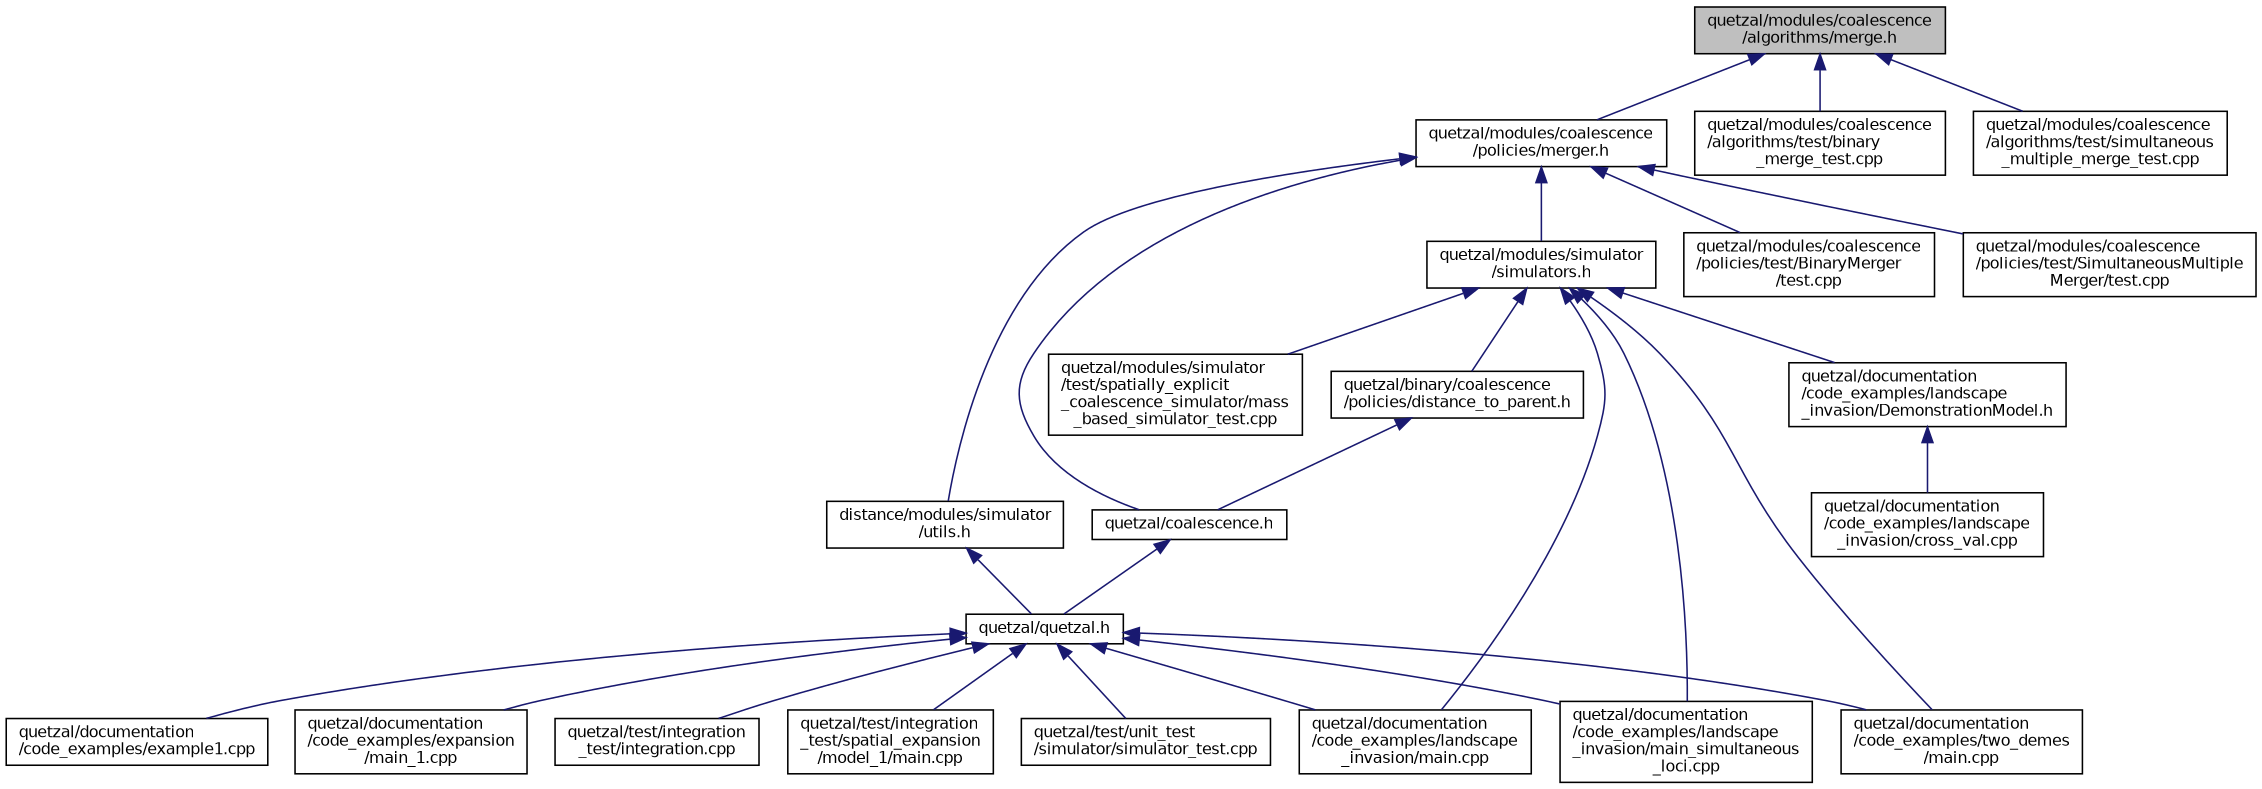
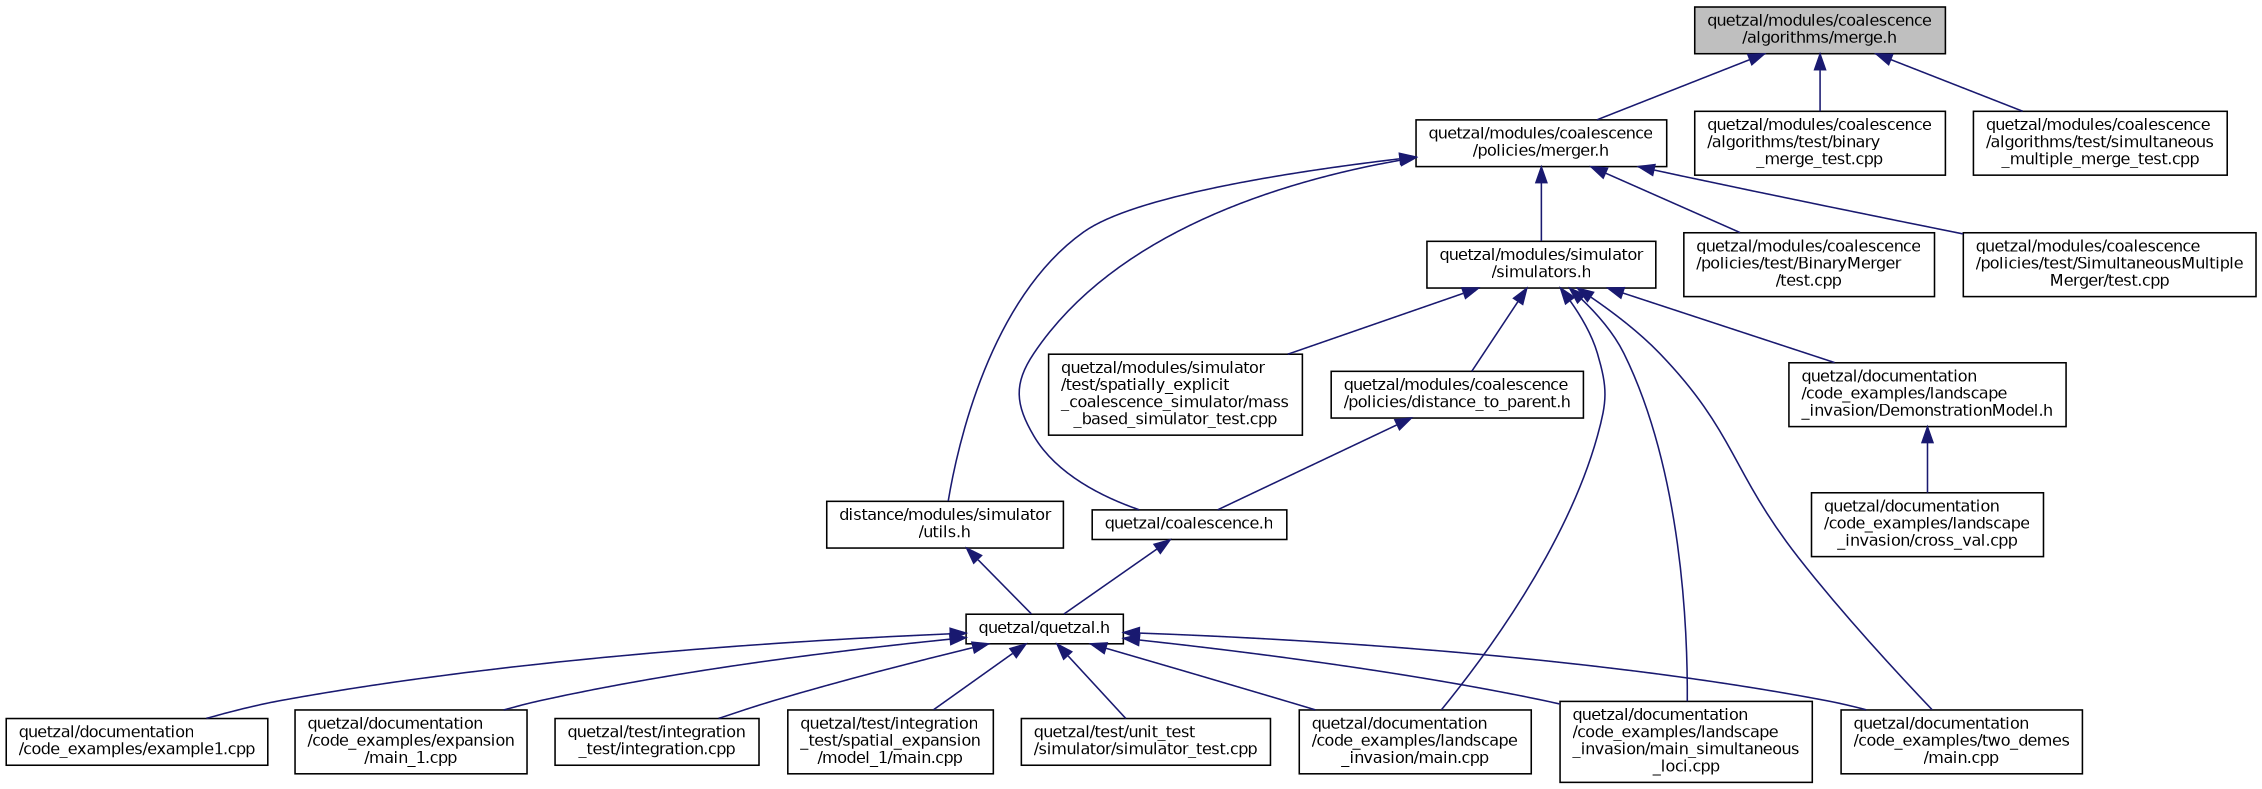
  digraph {
    node [color=black fillcolor=white fontname=Helvetica fontsize=10 shape=record style=filled]
    edge [color=midnightblue dir=back fontname=Helvetica fontsize=10 labelfontname=Helvetica labelfontsize=10 style=solid]
    n1 [fillcolor=grey75 fontcolor=black height=0.2 label="quetzal/modules/coalescence\l/algorithms/merge.h" width=0.4]
    n2 [height=0.2 label="quetzal/modules/coalescence\l/policies/merger.h" width=0.4]
    n3 [height=0.2 label="quetzal/modules/coalescence\l/algorithms/test/binary\l_merge_test.cpp" width=0.4]
    n4 [height=0.2 label="quetzal/modules/coalescence\l/algorithms/test/simultaneous\l_multiple_merge_test.cpp" width=0.4]
    n5 [height=0.2 label="quetzal/coalescence.h" width=0.4]
    n6 [height=0.2 label="quetzal/modules/simulator\l/simulators.h" width=0.4]
    n7 [height=0.2 label="distance/modules/simulator\l/utils.h" width=0.4]
    n8 [height=0.2 label="quetzal/modules/coalescence\l/policies/test/BinaryMerger\l/test.cpp" width=0.4]
    n9 [height=0.2 label="quetzal/modules/coalescence\l/policies/test/SimultaneousMultiple\lMerger/test.cpp" width=0.4]
    n10 [height=0.2 label="quetzal/quetzal.h" width=0.4]
    n11 [height=0.2 label="quetzal/documentation\l/code_examples/landscape\l_invasion/main.cpp" width=0.4]
    n12 [height=0.2 label="quetzal/documentation\l/code_examples/landscape\l_invasion/main_simultaneous\l_loci.cpp" width=0.4]
    n13 [height=0.2 label="quetzal/documentation\l/code_examples/two_demes\l/main.cpp" width=0.4]
-   n14 [height=0.2 label="quetzal/binary/coalescence\l/policies/distance_to_parent.h" width=0.4]
+   n14 [height=0.2 label="quetzal/modules/coalescence\l/policies/distance_to_parent.h" width=0.4]
    n15 [height=0.2 label="quetzal/documentation\l/code_examples/landscape\l_invasion/DemonstrationModel.h" width=0.4]
    n16 [height=0.2 label="quetzal/modules/simulator\l/test/spatially_explicit\l_coalescence_simulator/mass\l_based_simulator_test.cpp" width=0.4]
    n17 [height=0.2 label="quetzal/documentation\l/code_examples/example1.cpp" width=0.4]
    n18 [height=0.2 label="quetzal/documentation\l/code_examples/expansion\l/main_1.cpp" width=0.4]
    n19 [height=0.2 label="quetzal/test/integration\l_test/integration.cpp" width=0.4]
    n20 [height=0.2 label="quetzal/test/integration\l_test/spatial_expansion\l/model_1/main.cpp" width=0.4]
    n21 [height=0.2 label="quetzal/test/unit_test\l/simulator/simulator_test.cpp" width=0.4]
    n22 [height=0.2 label="quetzal/documentation\l/code_examples/landscape\l_invasion/cross_val.cpp" width=0.4]
    n1 -> n2
    n1 -> n3
    n1 -> n4
    n2 -> n5
    n2 -> n6
    n2 -> n7
    n2 -> n8
    n2 -> n9
    n5 -> n10
    n6 -> n11
    n6 -> n12
    n6 -> n13
    n6 -> n14
    n6 -> n15
    n6 -> n16
    n7 -> n10
    n10 -> n11
    n10 -> n12
    n10 -> n13
    n10 -> n17
    n10 -> n18
    n10 -> n19
    n10 -> n20
    n10 -> n21
    n14 -> n5
    n15 -> n22
  }
